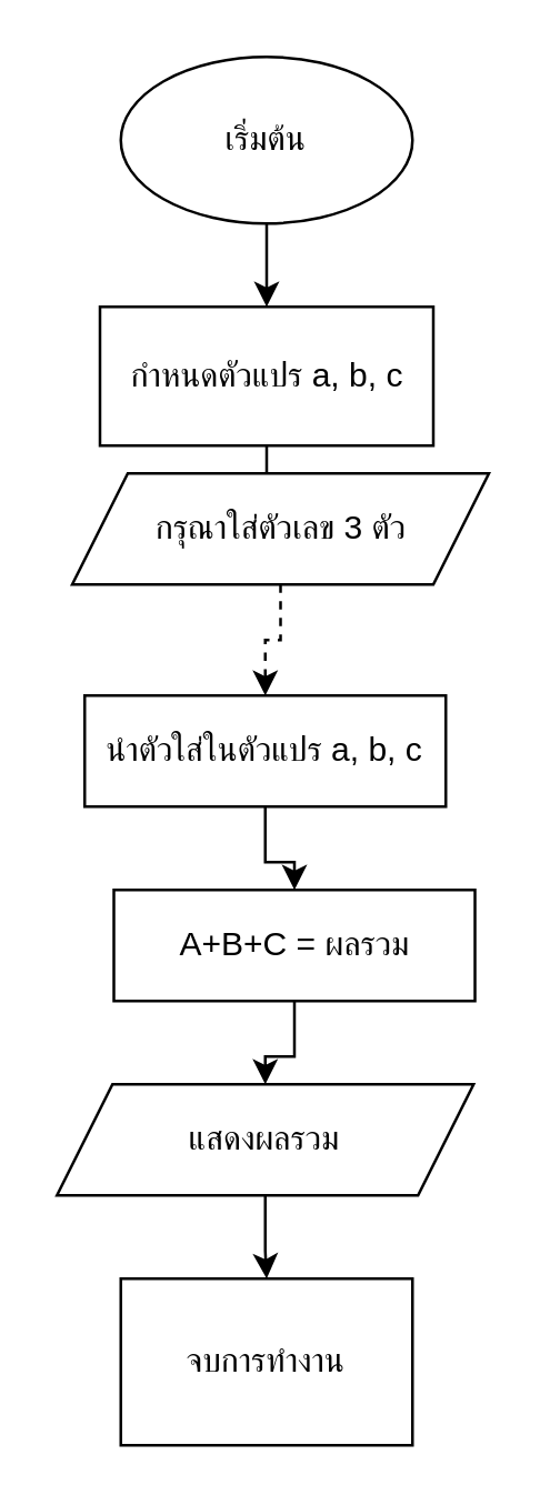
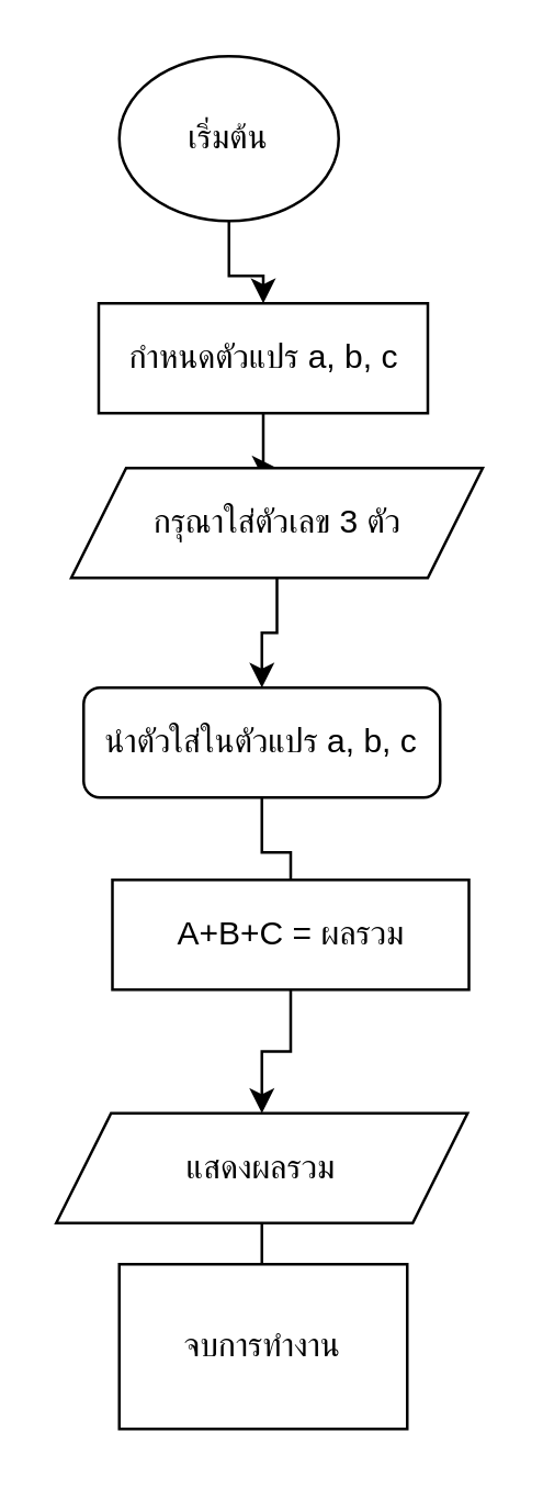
  <mxCell id="0" />
  <mxCell id="1" parent="0" />
  <mxCell id="2" style="edgeStyle=orthogonalEdgeStyle;rounded=0;orthogonalLoop=1;jettySize=auto;html=1;entryX=0.5;entryY=0;entryDx=0;entryDy=0;" edge="1" parent="1" source="3" target="5"><mxGeometry relative="1" as="geometry" /></mxCell>
- <mxCell id="3" value="เริ่มต้น" style="ellipse;whiteSpace=wrap;html=1;" vertex="1" parent="1"><mxGeometry x="43" y="20" width="105" height="60" as="geometry" /></mxCell>
+ <mxCell id="3" value="เริ่มต้น" style="ellipse;whiteSpace=wrap;html=1;" vertex="1" parent="1"><mxGeometry x="43" y="20" width="80" height="60" as="geometry" /></mxCell>
  <mxCell id="4" style="edgeStyle=orthogonalEdgeStyle;rounded=0;orthogonalLoop=1;jettySize=auto;html=1;entryX=0.5;entryY=0;entryDx=0;entryDy=0;" edge="1" parent="1" source="5" target="7"><mxGeometry relative="1" as="geometry" /></mxCell>
- <mxCell id="5" value="กำหนดตัวแปร a, b, c" style="rounded=0;whiteSpace=wrap;html=1;" vertex="1" parent="1"><mxGeometry x="35.5" y="110" width="120" height="50" as="geometry" /></mxCell>
- <mxCell id="6" style="edgeStyle=orthogonalEdgeStyle;rounded=0;orthogonalLoop=1;jettySize=auto;html=1;entryX=0.5;entryY=0;entryDx=0;entryDy=0;dashed=1;" edge="1" parent="1" source="7" target="9"><mxGeometry relative="1" as="geometry" /></mxCell>
+ <mxCell id="5" value="กำหนดตัวแปร a, b, c" style="rounded=0;whiteSpace=wrap;html=1;" vertex="1" parent="1"><mxGeometry x="35.5" y="110" width="120" height="40" as="geometry" /></mxCell>
+ <mxCell id="6" style="edgeStyle=orthogonalEdgeStyle;rounded=0;orthogonalLoop=1;jettySize=auto;html=1;entryX=0.5;entryY=0;entryDx=0;entryDy=0;" edge="1" parent="1" source="7" target="9"><mxGeometry relative="1" as="geometry" /></mxCell>
  <mxCell id="7" value="กรุณาใส่ตัวเลข 3 ตัว" style="shape=parallelogram;perimeter=parallelogramPerimeter;whiteSpace=wrap;html=1;fixedSize=1;" vertex="1" parent="1"><mxGeometry x="25.5" y="170" width="150" height="40" as="geometry" /></mxCell>
- <mxCell id="8" style="edgeStyle=orthogonalEdgeStyle;rounded=0;orthogonalLoop=1;jettySize=auto;html=1;entryX=0.5;entryY=0;entryDx=0;entryDy=0;" edge="1" parent="1" source="9" target="11"><mxGeometry relative="1" as="geometry" /></mxCell>
- <mxCell id="9" value="นำตัวใส่ในตัวแปร a, b, c" style="rounded=0;whiteSpace=wrap;html=1;" vertex="1" parent="1"><mxGeometry x="30" y="250" width="130" height="40" as="geometry" /></mxCell>
+ <mxCell id="8" style="edgeStyle=orthogonalEdgeStyle;rounded=0;orthogonalLoop=1;jettySize=auto;html=1;entryX=0.5;entryY=0;entryDx=0;entryDy=0;endArrow=none;" edge="1" parent="1" source="9" target="11"><mxGeometry relative="1" as="geometry" /></mxCell>
+ <mxCell id="9" value="นำตัวใส่ในตัวแปร a, b, c" style="whiteSpace=wrap;html=1;rounded=1;" vertex="1" parent="1"><mxGeometry x="30" y="250" width="130" height="40" as="geometry" /></mxCell>
  <mxCell id="10" style="edgeStyle=orthogonalEdgeStyle;rounded=0;orthogonalLoop=1;jettySize=auto;html=1;entryX=0.5;entryY=0;entryDx=0;entryDy=0;" edge="1" parent="1" source="11" target="13"><mxGeometry relative="1" as="geometry" /></mxCell>
  <mxCell id="11" value="A+B+C = ผลรวม" style="rounded=0;whiteSpace=wrap;html=1;" vertex="1" parent="1"><mxGeometry x="40.5" y="320" width="130" height="40" as="geometry" /></mxCell>
  <mxCell id="12" style="edgeStyle=orthogonalEdgeStyle;rounded=0;orthogonalLoop=1;jettySize=auto;html=1;" edge="1" parent="1" source="13" target="14"><mxGeometry relative="1" as="geometry" /></mxCell>
- <mxCell id="13" value="แสดงผลรวม" style="shape=parallelogram;perimeter=parallelogramPerimeter;whiteSpace=wrap;html=1;fixedSize=1;" vertex="1" parent="1"><mxGeometry x="20" y="390" width="150" height="40" as="geometry" /></mxCell>
+ <mxCell id="13" value="แสดงผลรวม" style="shape=parallelogram;perimeter=parallelogramPerimeter;whiteSpace=wrap;html=1;fixedSize=1;" vertex="1" parent="1"><mxGeometry x="20" y="405" width="150" height="40" as="geometry" /></mxCell>
  <mxCell id="14" value="จบการทำงาน" style="whiteSpace=wrap;html=1;rounded=0;" vertex="1" parent="1"><mxGeometry x="43" y="460" width="105" height="60" as="geometry" /></mxCell>
